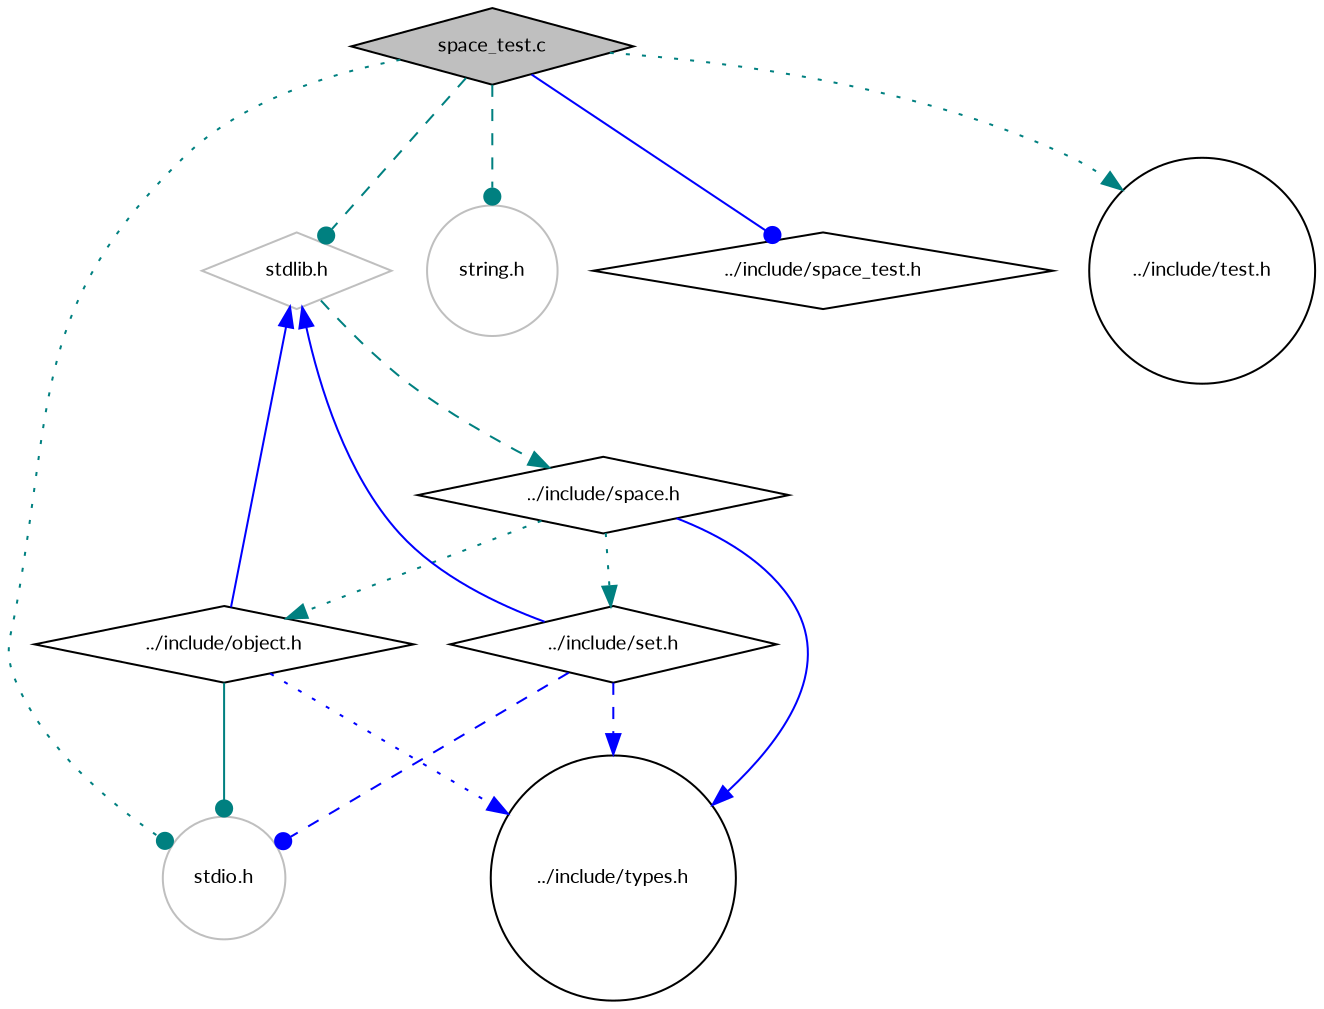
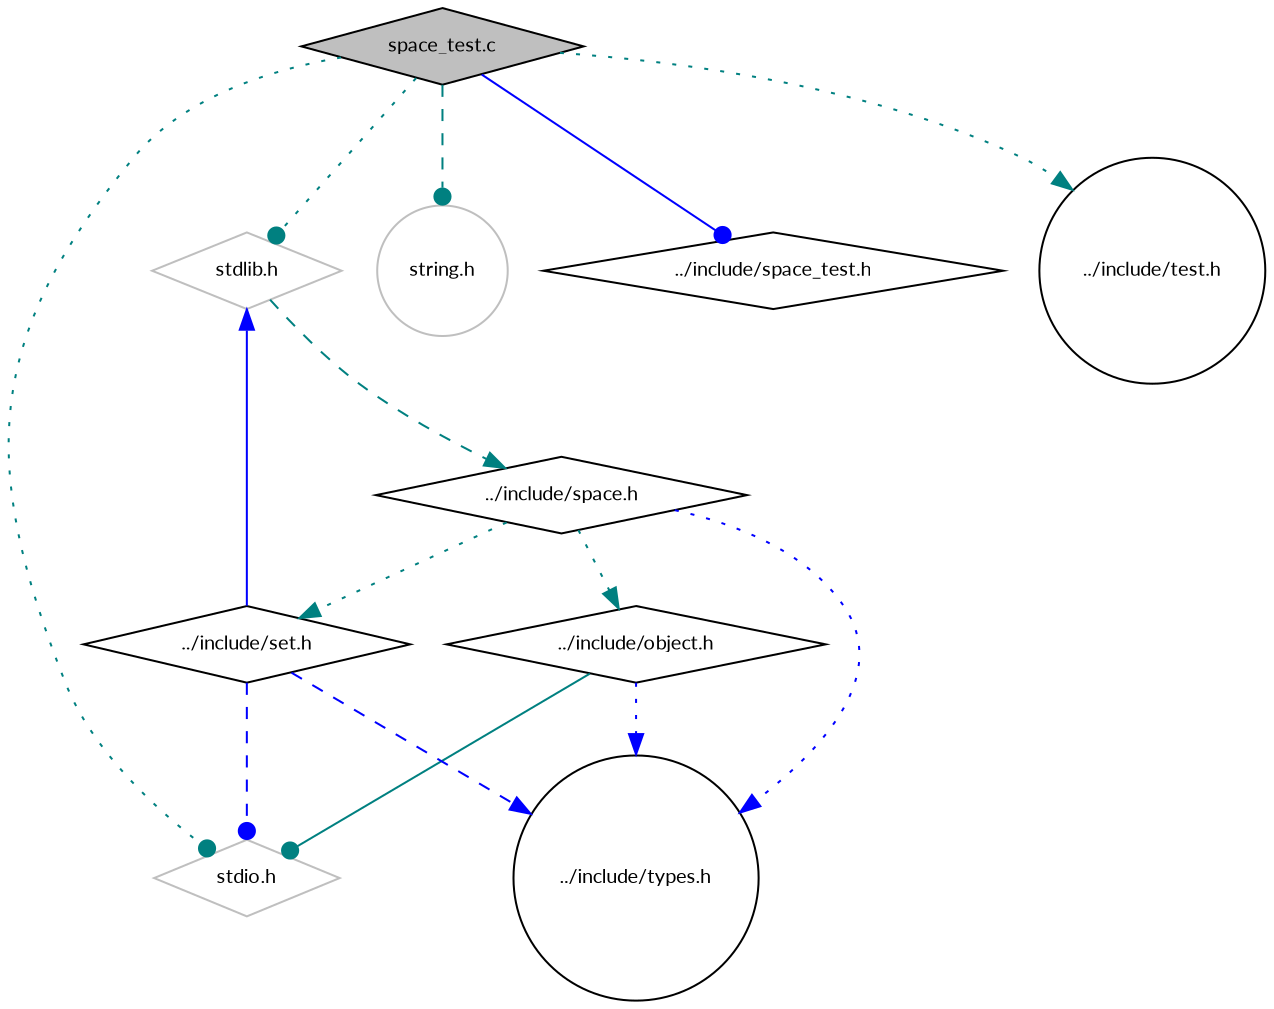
  digraph {
    fontname=Lato
    node [color=black fillcolor=white fontname=Lato fontsize=10 shape=diamond style=filled]
    edge [arrowhead=normal color=teal fontname=Lato fontsize=10 labelfontname=Helvetica labelfontsize=10 style=dotted]
    n1 [fillcolor=grey75 fontcolor=black height=0.2 label="space_test.c" width=0.4]
-   n2 [color=grey75 height=0.2 label="stdio.h" shape=circle width=0.4]
+   n2 [color=grey75 height=0.2 label="stdio.h" width=0.4]
    n3 [color=grey75 height=0.2 label="stdlib.h" width=0.4]
    n4 [color=grey75 height=0.2 label="string.h" shape=circle width=0.4]
    n5 [height=0.2 label="../include/space_test.h" width=0.4]
    n6 [height=0.2 label="../include/test.h" shape=circle width=0.4]
    n7 [height=0.2 label="../include/space.h" width=0.4]
    n8 [height=0.2 label="../include/types.h" shape=circle width=0.4]
    n9 [height=0.2 label="../include/object.h" width=0.4]
    n10 [height=0.2 label="../include/set.h" width=0.4]
    n1 -> n2 [arrowhead=dot]
-   n1 -> n3 [arrowhead=dot style=dashed]
+   n1 -> n3 [arrowhead=dot]
    n1 -> n4 [arrowhead=dot style=dashed]
    n1 -> n5 [arrowhead=dot color=blue style=solid]
    n1 -> n6
    n3 -> n7 [style=dashed]
-   n7 -> n8 [color=blue style=solid]
+   n7 -> n8 [color=blue]
    n7 -> n9
    n7 -> n10
    n9 -> n2 [arrowhead=dot style=solid]
-   n9 -> n3 [color=blue style=solid]
    n9 -> n8 [color=blue]
    n10 -> n2 [arrowhead=dot color=blue style=dashed]
    n10 -> n3 [color=blue style=solid]
    n10 -> n8 [color=blue style=dashed]
  }
